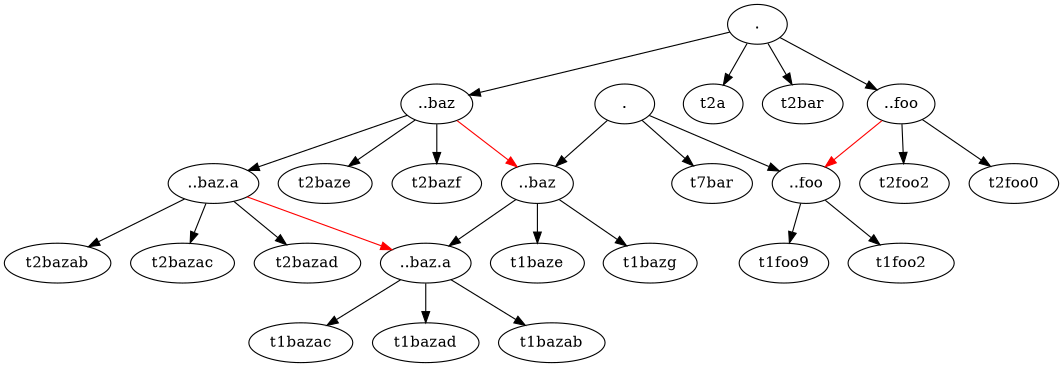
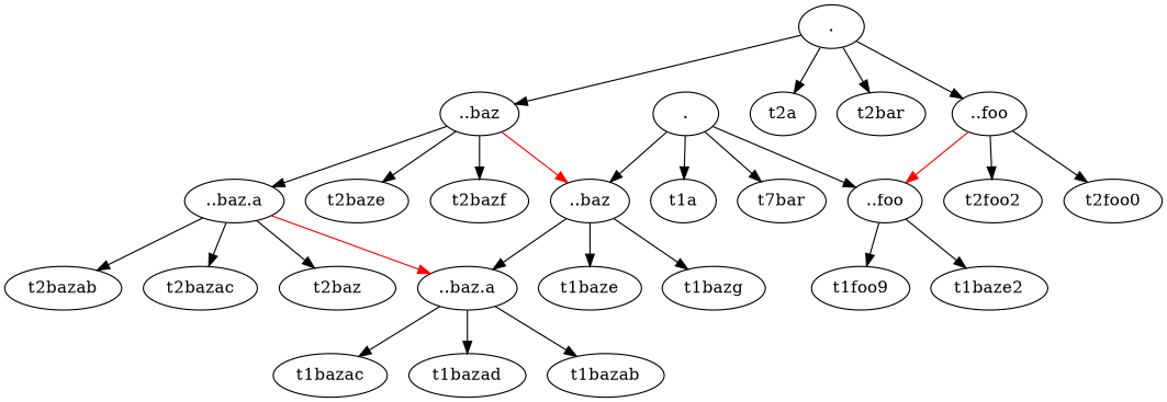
  digraph {
    n1 [label="."]
    n2 [label="..baz"]
    n3 [label="..foo"]
+   t1a
    n5 [label=t7bar]
    n6 [label="..baz.a"]
    t1baze
    t1bazg
    n9 [label=t1foo9]
-   t1foo2
+   t1foo2 [label=t1baze2]
    t1bazac
    t1bazad
    t1bazab
    n14 [label="."]
    t2a
    t2bar
    n17 [label="..baz"]
    n18 [label="..foo"]
    t2baze
    t2bazf
    n21 [label="..baz.a"]
    t2foo2
    t2foo0
    t2bazab
    t2bazac
-   t2bazad
+   t2bazad [label=t2baz]
    subgraph sub_1 {
      n1
      n2
      n3
+     t1a
      n5
      n6
      t1baze
      t1bazg
      n9
      t1foo2
      t1bazac
      t1bazad
      t1bazab
    }
    subgraph sub_2 {
      n14
      t2a
      t2bar
      n17
      n18
      t2baze
      t2bazf
      n21
      t2foo2
      t2foo0
      t2bazab
      t2bazac
      t2bazad
    }
    n1 -> n2
    n1 -> n3
+   n1 -> t1a
    n1 -> n5
    n2 -> n6
    n2 -> t1baze
    n2 -> t1bazg
    n3 -> n9
    n3 -> t1foo2
    n6 -> t1bazac
    n6 -> t1bazad
    n6 -> t1bazab
    n14 -> t2a
    n14 -> t2bar
    n14 -> n17
    n14 -> n18
    n17 -> n2 [color=red penwidth=1.0]
    n17 -> t2baze
    n17 -> t2bazf
    n17 -> n21
    n18 -> n3 [color=red penwidth=1.0]
    n18 -> t2foo2
    n18 -> t2foo0
    n21 -> n6 [color=red penwidth=1.0]
    n21 -> t2bazab
    n21 -> t2bazac
    n21 -> t2bazad
  }
